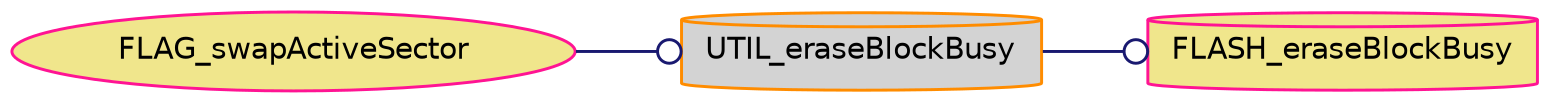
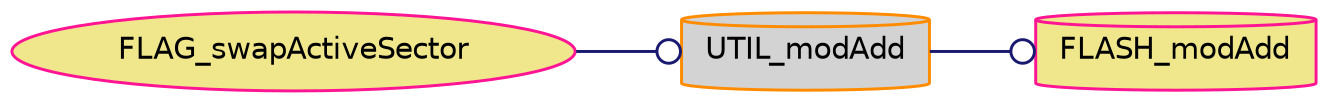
  digraph {
    rankdir=LR
    node [color=deeppink fillcolor=khaki fontname=Helvetica fontsize=10 shape=cylinder style=filled]
    edge [arrowhead=odot color=midnightblue fontname=Helvetica fontsize=10 labelfontname=Helvetica labelfontsize=10 style=solid]
    n1 [fontcolor=black height=0.2 label=FLAG_swapActiveSector shape=ellipse width=0.4]
-   n2 [color=darkorange fillcolor=lightgrey height=0.2 label=UTIL_eraseBlockBusy width=0.4]
-   n3 [height=0.2 label=FLASH_eraseBlockBusy width=0.4]
+   n2 [color=darkorange fillcolor=lightgrey height=0.2 label=UTIL_modAdd width=0.4]
+   n3 [height=0.2 label=FLASH_modAdd width=0.4]
    n1 -> n2
    n2 -> n3
  }
